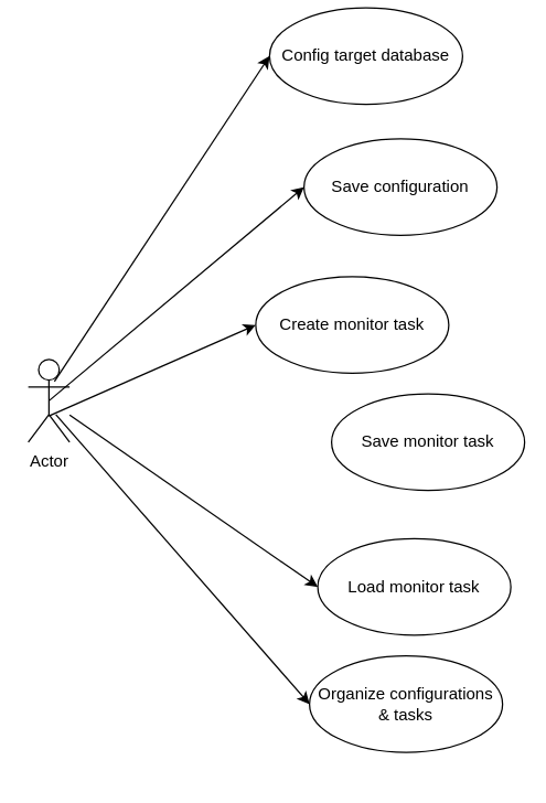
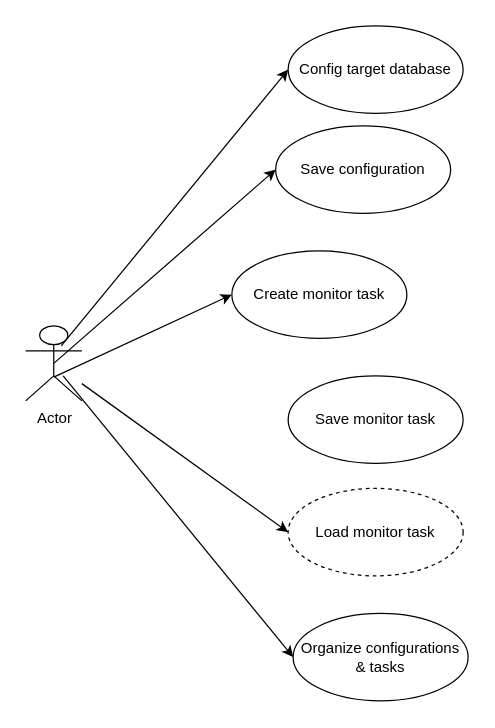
  <mxCell id="0" />
  <mxCell id="1" parent="0" />
- <mxCell id="2" value="Actor" style="shape=umlActor;verticalLabelPosition=bottom;verticalAlign=top;html=1;" parent="1" vertex="1"><mxGeometry x="20" y="260" width="30" height="60" as="geometry" /></mxCell>
- <mxCell id="3" value="Config target database" style="ellipse;whiteSpace=wrap;html=1;" vertex="1" parent="1"><mxGeometry x="195" y="5" width="140" height="70" as="geometry" /></mxCell>
+ <mxCell id="2" value="Actor" style="shape=umlActor;verticalLabelPosition=bottom;verticalAlign=top;html=1;" parent="1" vertex="1"><mxGeometry x="20" y="260" width="45" height="60" as="geometry" /></mxCell>
+ <mxCell id="3" value="Config target database" style="ellipse;whiteSpace=wrap;html=1;" vertex="1" parent="1"><mxGeometry x="230" y="20" width="140" height="70" as="geometry" /></mxCell>
  <mxCell id="4" value="Create monitor task" style="ellipse;whiteSpace=wrap;html=1;" vertex="1" parent="1"><mxGeometry x="185" y="200" width="140" height="70" as="geometry" /></mxCell>
- <mxCell id="5" value="Save monitor task" style="ellipse;whiteSpace=wrap;html=1;" vertex="1" parent="1"><mxGeometry x="240" y="285" width="140" height="70" as="geometry" /></mxCell>
- <mxCell id="6" value="Load monitor task" style="ellipse;whiteSpace=wrap;html=1;" vertex="1" parent="1"><mxGeometry x="230" y="390" width="140" height="70" as="geometry" /></mxCell>
+ <mxCell id="5" value="Save monitor task" style="ellipse;whiteSpace=wrap;html=1;" vertex="1" parent="1"><mxGeometry x="230" y="300" width="140" height="70" as="geometry" /></mxCell>
+ <mxCell id="6" value="Load monitor task" style="ellipse;whiteSpace=wrap;html=1;dashed=1;" vertex="1" parent="1"><mxGeometry x="230" y="390" width="140" height="70" as="geometry" /></mxCell>
  <mxCell id="7" value="Save configuration" style="ellipse;whiteSpace=wrap;html=1;" vertex="1" parent="1"><mxGeometry x="220" y="100" width="140" height="70" as="geometry" /></mxCell>
- <mxCell id="8" value="Organize configurations &amp;amp; tasks" style="ellipse;whiteSpace=wrap;html=1;" vertex="1" parent="1"><mxGeometry x="224" y="475" width="140" height="70" as="geometry" /></mxCell>
+ <mxCell id="8" value="Organize configurations &amp;amp; tasks" style="ellipse;whiteSpace=wrap;html=1;" vertex="1" parent="1"><mxGeometry x="234" y="490" width="140" height="70" as="geometry" /></mxCell>
  <mxCell id="9" value="" style="endArrow=classic;html=1;rounded=0;entryX=0;entryY=0.5;entryDx=0;entryDy=0;exitX=0.633;exitY=0.267;exitDx=0;exitDy=0;exitPerimeter=0;" edge="1" parent="1" source="2" target="3"><mxGeometry width="50" height="50" relative="1" as="geometry"><mxPoint x="100" y="240" as="sourcePoint" /><mxPoint x="150" y="190" as="targetPoint" /></mxGeometry></mxCell>
  <mxCell id="10" value="" style="endArrow=classic;html=1;rounded=0;entryX=0;entryY=0.5;entryDx=0;entryDy=0;exitX=0.5;exitY=0.5;exitDx=0;exitDy=0;exitPerimeter=0;" edge="1" parent="1" source="2" target="7"><mxGeometry width="50" height="50" relative="1" as="geometry"><mxPoint x="100" y="260" as="sourcePoint" /><mxPoint x="150" y="210" as="targetPoint" /></mxGeometry></mxCell>
  <mxCell id="11" value="" style="endArrow=classic;html=1;rounded=0;entryX=0;entryY=0.5;entryDx=0;entryDy=0;exitX=0.5;exitY=0.683;exitDx=0;exitDy=0;exitPerimeter=0;" edge="1" parent="1" source="2" target="4"><mxGeometry width="50" height="50" relative="1" as="geometry"><mxPoint x="100" y="280" as="sourcePoint" /><mxPoint x="150" y="230" as="targetPoint" /></mxGeometry></mxCell>
  <mxCell id="12" value="" style="endArrow=classic;html=1;rounded=0;entryX=0;entryY=0.5;entryDx=0;entryDy=0;" edge="1" parent="1" source="2" target="6"><mxGeometry width="50" height="50" relative="1" as="geometry"><mxPoint x="100" y="420" as="sourcePoint" /><mxPoint x="150" y="370" as="targetPoint" /></mxGeometry></mxCell>
  <mxCell id="13" value="" style="endArrow=classic;html=1;rounded=0;exitX=0.667;exitY=0.667;exitDx=0;exitDy=0;exitPerimeter=0;entryX=0;entryY=0.5;entryDx=0;entryDy=0;" edge="1" parent="1" source="2" target="8"><mxGeometry width="50" height="50" relative="1" as="geometry"><mxPoint x="90" y="510" as="sourcePoint" /><mxPoint x="140" y="460" as="targetPoint" /></mxGeometry></mxCell>
